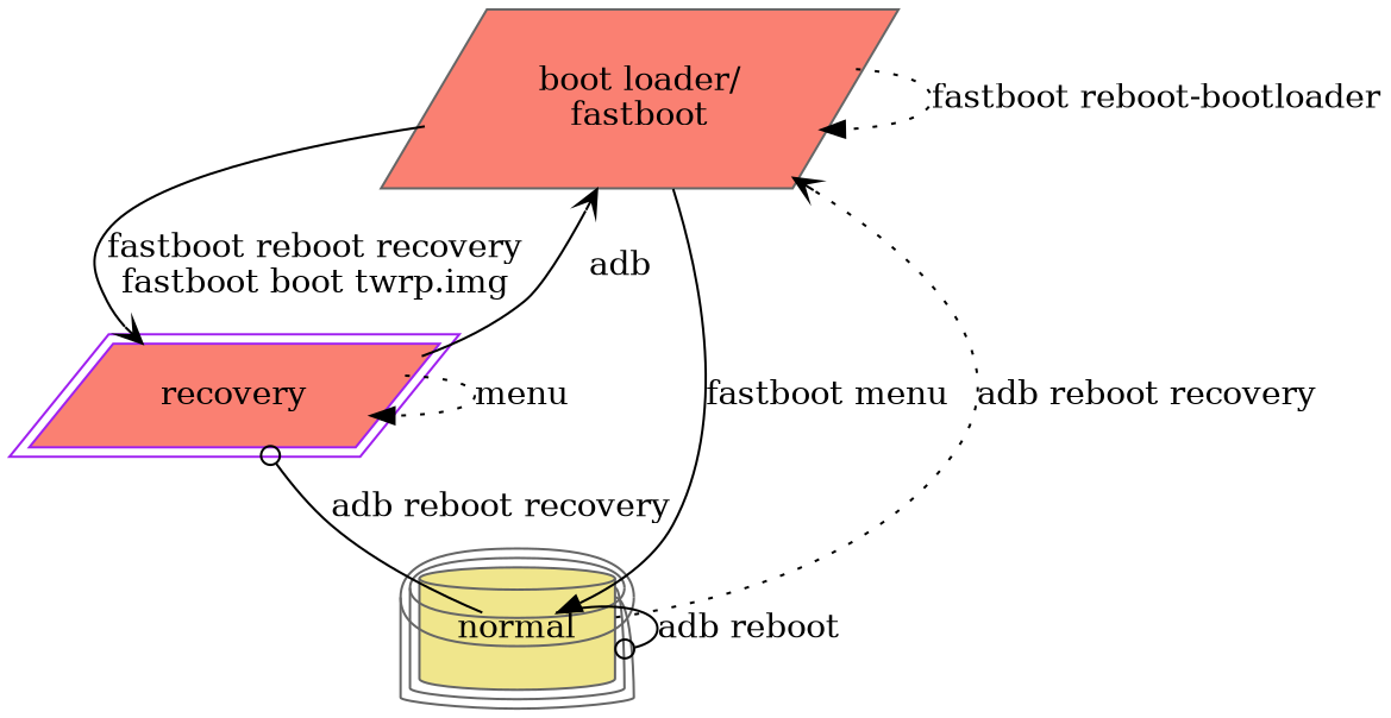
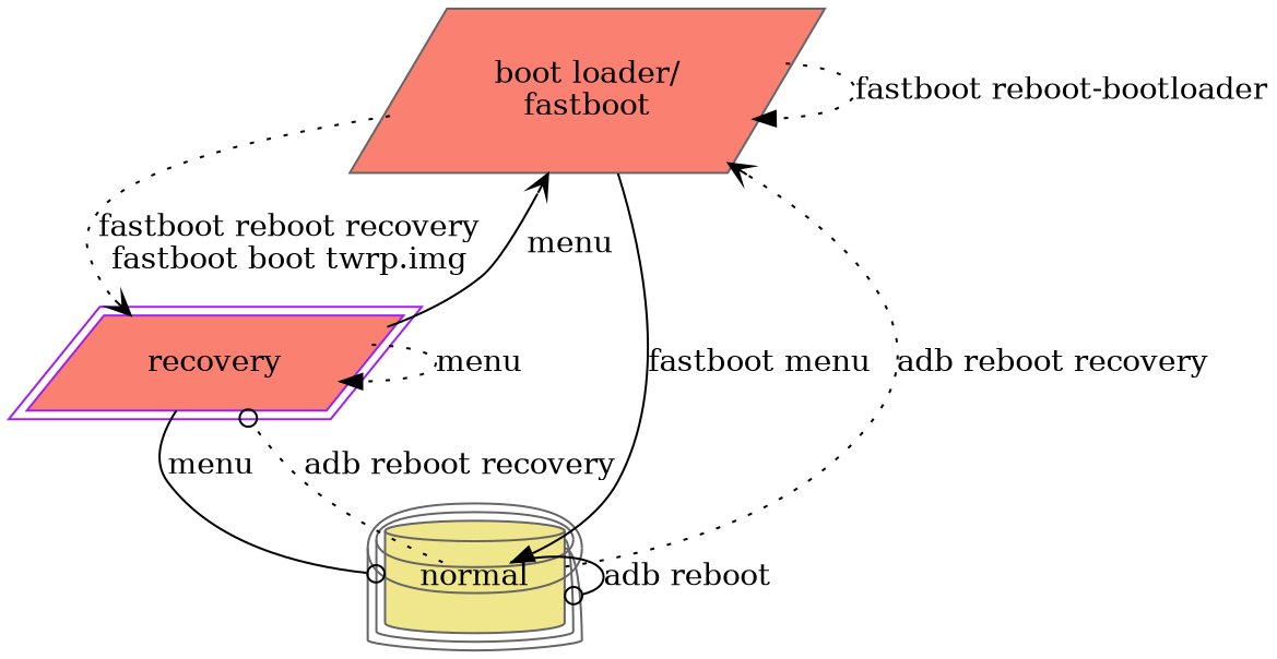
  digraph {
    rankdir=TB
    node [color=gray40 fillcolor=salmon shape=parallelogram style=filled]
    edge [arrowhead=normal style=solid]
    n1 [label="boot loader/\nfastboot"]
    n2 [color=purple label=recovery peripheries=2]
    n3 [fillcolor=khaki label=normal peripheries=3 shape=cylinder]
    n1 -> n1 [label="fastboot reboot-bootloader" style=dotted]
-   n1 -> n2 [arrowhead=vee label="fastboot reboot recovery\nfastboot boot twrp.img"]
+   n1 -> n2 [arrowhead=vee label="fastboot reboot recovery\nfastboot boot twrp.img" style=dotted]
    n1 -> n3 [label="fastboot menu"]
-   n2 -> n1 [arrowhead=vee label=adb]
+   n2 -> n1 [arrowhead=vee label=menu]
    n2 -> n2 [label=menu style=dotted]
+   n2 -> n3 [arrowhead=odot label=menu]
    n3 -> n1 [arrowhead=vee label="adb reboot recovery" style=dotted]
-   n3 -> n2 [arrowhead=odot label="adb reboot recovery"]
+   n3 -> n2 [arrowhead=odot label="adb reboot recovery" style=dotted]
    n3 -> n3 [arrowhead=odot label="adb reboot"]
  }
